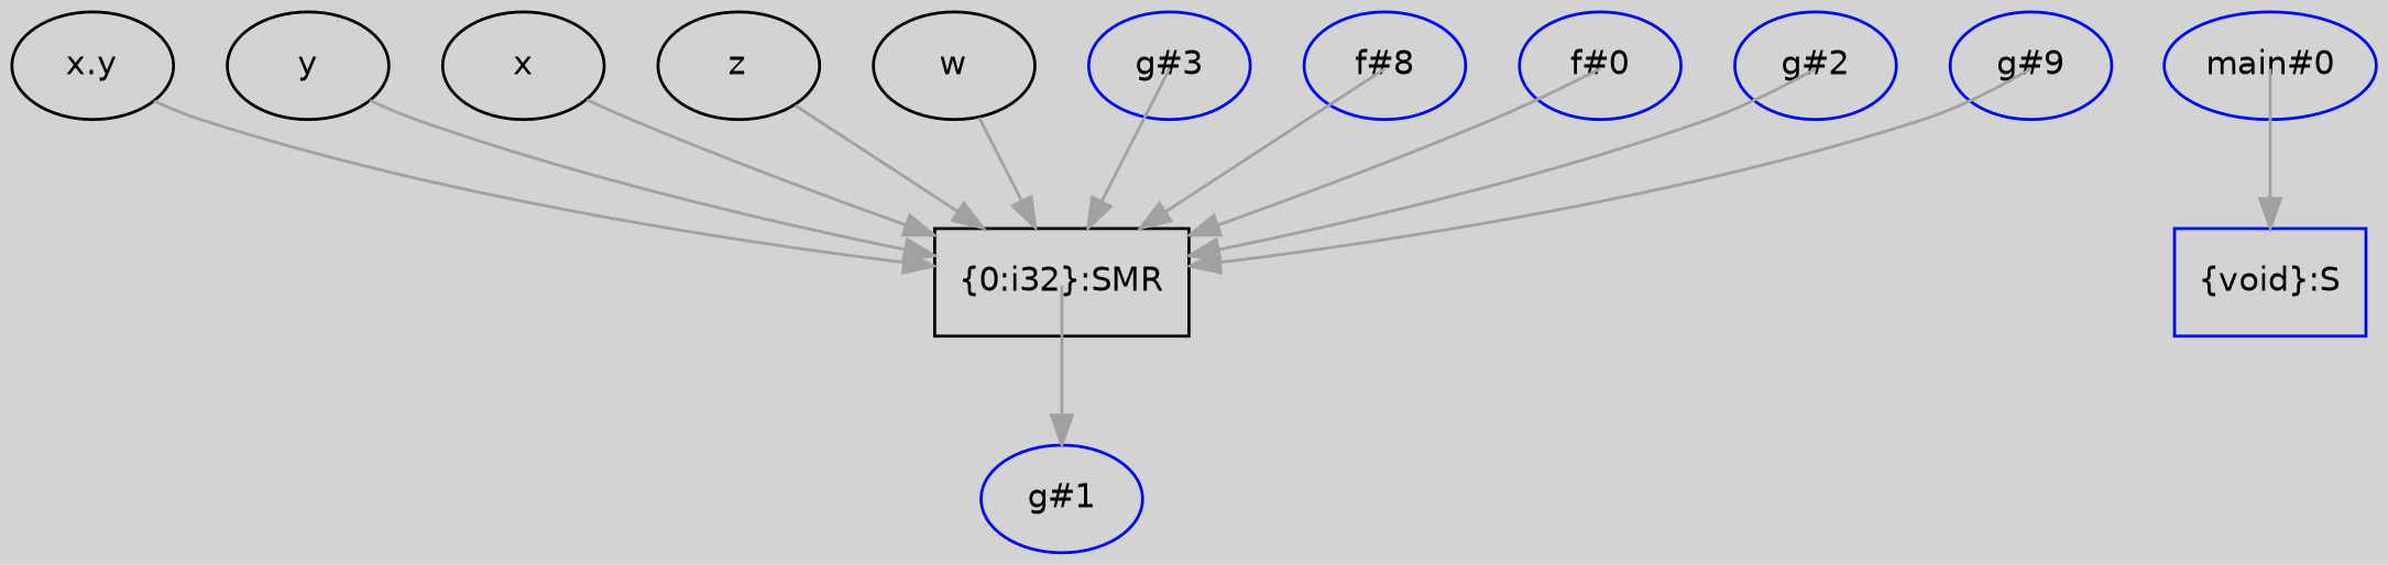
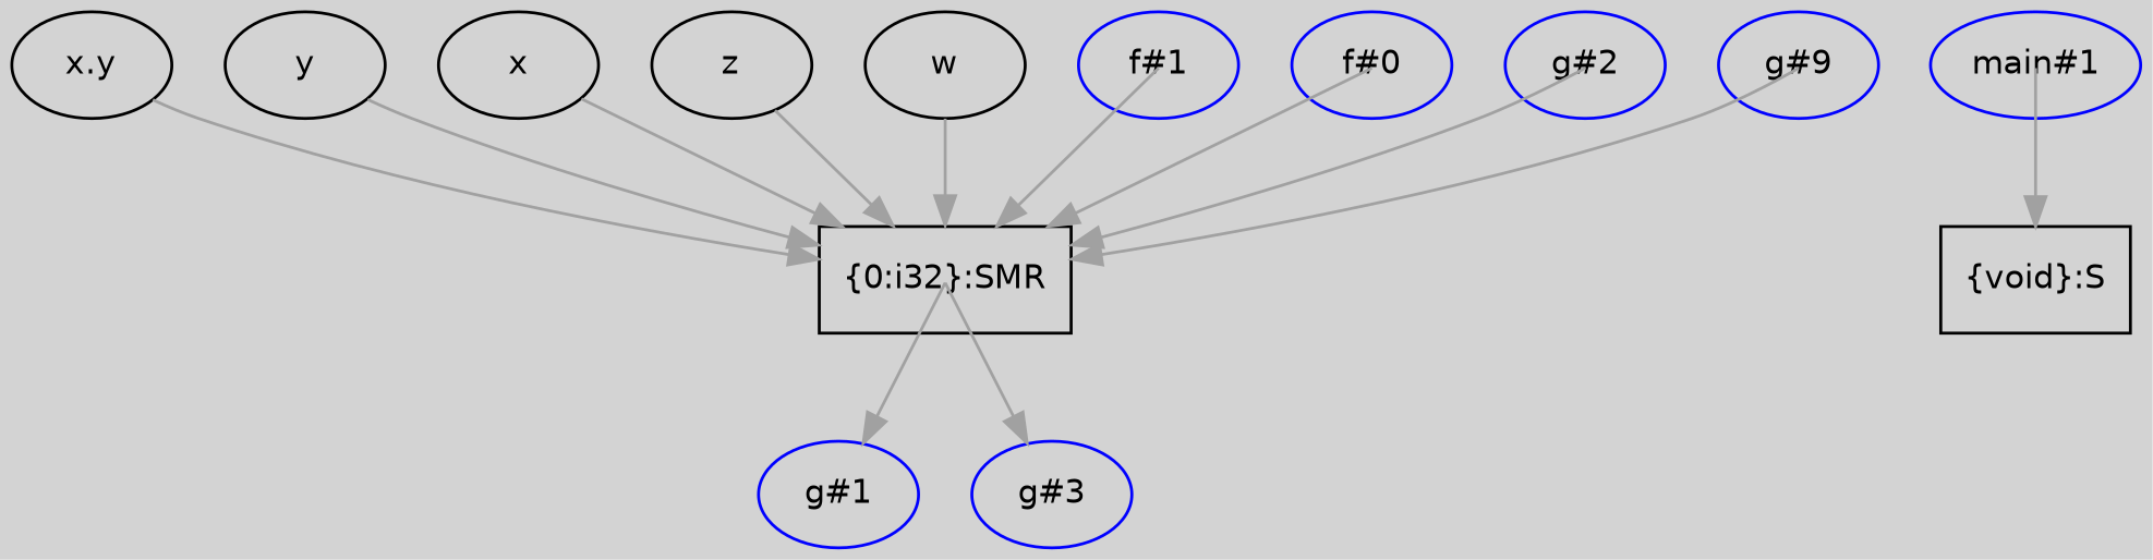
  digraph {
    bgcolor=lightgray
    fontname=Helvetica
    node [fontname=Helvetica fontsize=11]
    edge [color=gray63 tailclip=false]
    n1 [label="{\{0:i32\}:SMR}" shape=record]
    n2 [color=blue label="g#1"]
-   n3 [label="{\{void\}:S}" shape=record color=blue]
+   n3 [label="{\{void\}:S}" shape=record]
    n4 [label="x.y"]
    n5 [label=y]
    n6 [label=x]
    n7 [label=z]
    n8 [label=w]
    n9 [color=blue label="g#3"]
-   n10 [color=blue label="main#0"]
-   n11 [color=blue label="f#8"]
+   n10 [color=blue label="main#1"]
+   n11 [color=blue label="f#1"]
    n12 [color=blue label="f#0"]
    n13 [color=blue label="g#2"]
    n14 [color=blue label="g#9"]
    n1 -> n2
    n4 -> n1 [arrowtail=tee tailclip=""]
    n5 -> n1 [arrowtail=tee tailclip=""]
    n6 -> n1 [arrowtail=tee tailclip=""]
    n7 -> n1 [arrowtail=tee tailclip=""]
    n8 -> n1 [arrowtail=tee tailclip=""]
-   n9 -> n1
+   n1 -> n9
    n10 -> n3
    n11 -> n1
    n12 -> n1
    n13 -> n1
    n14 -> n1
  }
